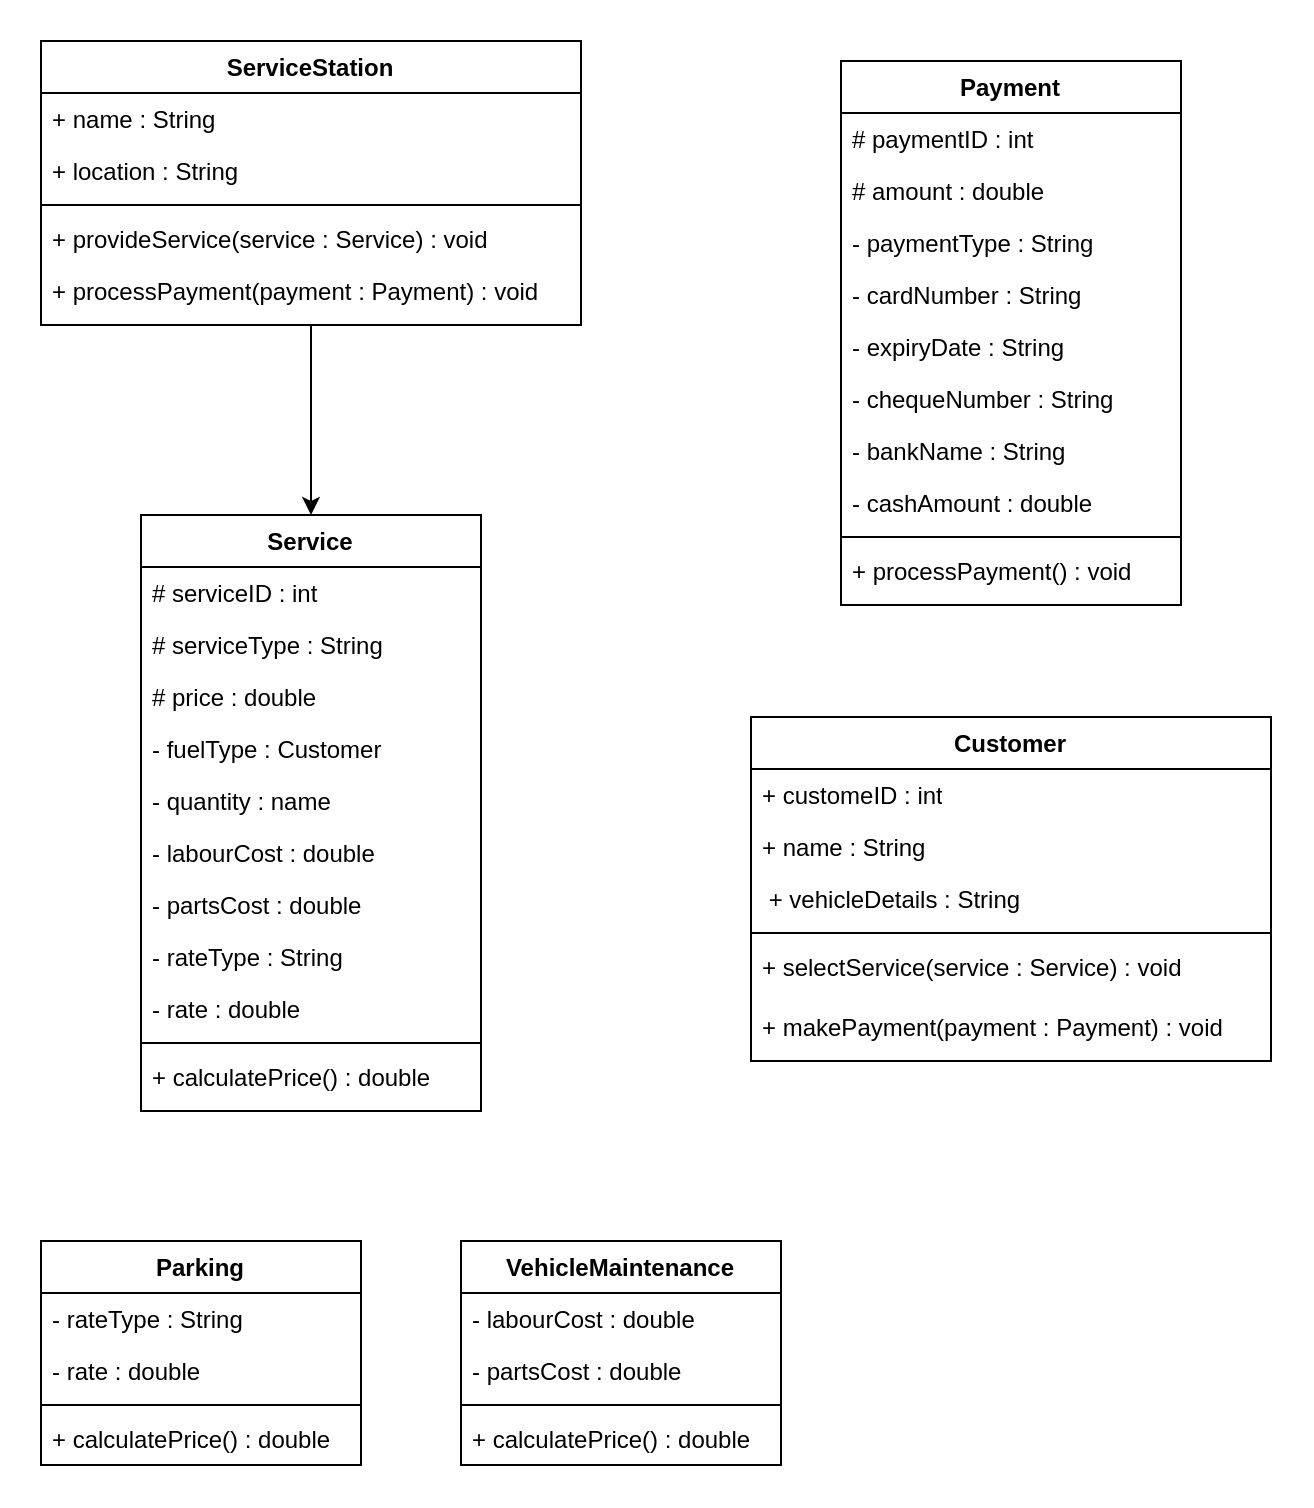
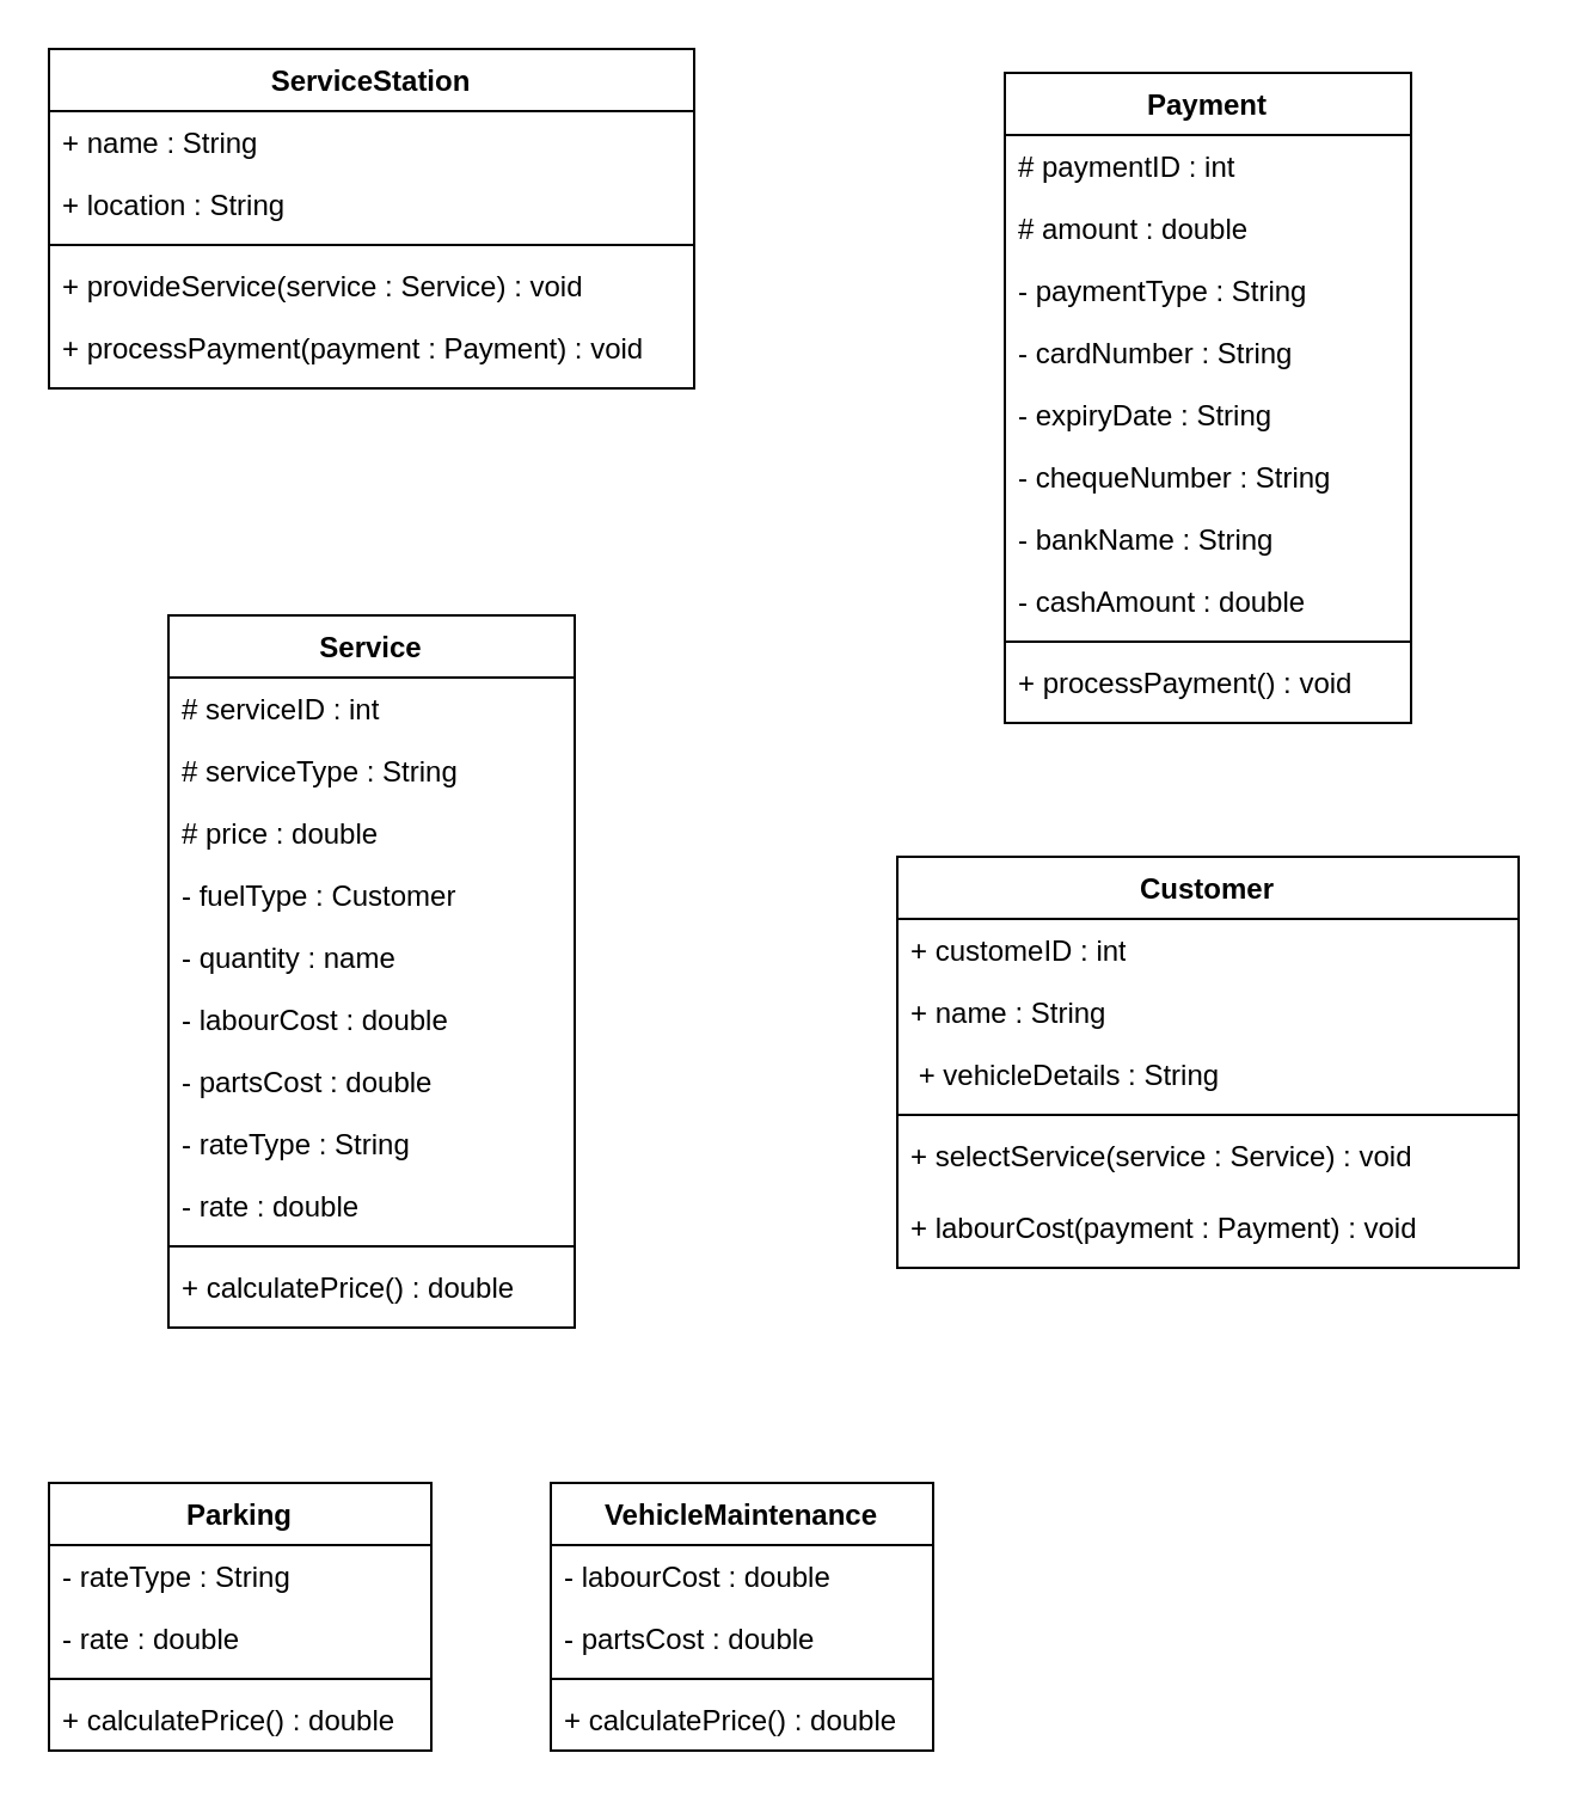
  <mxCell id="0" />
  <mxCell id="1" parent="0" />
  <mxCell id="2" value="ServiceStation" style="swimlane;fontStyle=1;align=center;verticalAlign=top;childLayout=stackLayout;horizontal=1;startSize=26;horizontalStack=0;resizeParent=1;resizeParentMax=0;resizeLast=0;collapsible=1;marginBottom=0;whiteSpace=wrap;html=1;" parent="1" vertex="1"><mxGeometry x="20" y="20" width="270" height="142" as="geometry"><mxRectangle x="40" y="40" width="120" height="30" as="alternateBounds" /></mxGeometry></mxCell>
  <mxCell id="3" value="+ name : String" style="text;strokeColor=none;fillColor=none;align=left;verticalAlign=top;spacingLeft=4;spacingRight=4;overflow=hidden;rotatable=0;points=[[0,0.5],[1,0.5]];portConstraint=eastwest;whiteSpace=wrap;html=1;" parent="2" vertex="1"><mxGeometry y="26" width="270" height="26" as="geometry" /></mxCell>
  <mxCell id="4" value="+ location : String" style="text;strokeColor=none;fillColor=none;align=left;verticalAlign=top;spacingLeft=4;spacingRight=4;overflow=hidden;rotatable=0;points=[[0,0.5],[1,0.5]];portConstraint=eastwest;whiteSpace=wrap;html=1;" parent="2" vertex="1"><mxGeometry y="52" width="270" height="26" as="geometry" /></mxCell>
  <mxCell id="5" value="" style="line;strokeWidth=1;fillColor=none;align=left;verticalAlign=middle;spacingTop=-1;spacingLeft=3;spacingRight=3;rotatable=0;labelPosition=right;points=[];portConstraint=eastwest;strokeColor=inherit;" parent="2" vertex="1"><mxGeometry y="78" width="270" height="8" as="geometry" /></mxCell>
  <mxCell id="6" value="+ provideService(service : Service) : void" style="text;strokeColor=none;fillColor=none;align=left;verticalAlign=top;spacingLeft=4;spacingRight=4;overflow=hidden;rotatable=0;points=[[0,0.5],[1,0.5]];portConstraint=eastwest;whiteSpace=wrap;html=1;" parent="2" vertex="1"><mxGeometry y="86" width="270" height="26" as="geometry" /></mxCell>
  <mxCell id="7" value="+ processPayment(payment : Payment) : void" style="text;strokeColor=none;fillColor=none;align=left;verticalAlign=top;spacingLeft=4;spacingRight=4;overflow=hidden;rotatable=0;points=[[0,0.5],[1,0.5]];portConstraint=eastwest;whiteSpace=wrap;html=1;" parent="2" vertex="1"><mxGeometry y="112" width="270" height="30" as="geometry" /></mxCell>
- <mxCell id="8" style="edgeStyle=orthogonalEdgeStyle;rounded=0;orthogonalLoop=1;jettySize=auto;html=1;entryX=0.5;entryY=0;entryDx=0;entryDy=0;" edge="1" parent="1" source="2" target="9"><mxGeometry relative="1" as="geometry" /></mxCell>
  <mxCell id="9" value="Service" style="swimlane;fontStyle=1;align=center;verticalAlign=top;childLayout=stackLayout;horizontal=1;startSize=26;horizontalStack=0;resizeParent=1;resizeParentMax=0;resizeLast=0;collapsible=1;marginBottom=0;whiteSpace=wrap;html=1;" parent="1" vertex="1"><mxGeometry x="70" y="257" width="170" height="298" as="geometry" /></mxCell>
  <mxCell id="10" value="# serviceID : int" style="text;strokeColor=none;fillColor=none;align=left;verticalAlign=top;spacingLeft=4;spacingRight=4;overflow=hidden;rotatable=0;points=[[0,0.5],[1,0.5]];portConstraint=eastwest;whiteSpace=wrap;html=1;" parent="9" vertex="1"><mxGeometry y="26" width="170" height="26" as="geometry" /></mxCell>
  <mxCell id="11" value="# serviceType : String" style="text;strokeColor=none;fillColor=none;align=left;verticalAlign=top;spacingLeft=4;spacingRight=4;overflow=hidden;rotatable=0;points=[[0,0.5],[1,0.5]];portConstraint=eastwest;whiteSpace=wrap;html=1;" parent="9" vertex="1"><mxGeometry y="52" width="170" height="26" as="geometry" /></mxCell>
  <mxCell id="12" value="# price : double" style="text;strokeColor=none;fillColor=none;align=left;verticalAlign=top;spacingLeft=4;spacingRight=4;overflow=hidden;rotatable=0;points=[[0,0.5],[1,0.5]];portConstraint=eastwest;whiteSpace=wrap;html=1;" parent="9" vertex="1"><mxGeometry y="78" width="170" height="26" as="geometry" /></mxCell>
  <mxCell id="13" value="- fuelType : Customer" style="text;strokeColor=none;fillColor=none;align=left;verticalAlign=top;spacingLeft=4;spacingRight=4;overflow=hidden;rotatable=0;points=[[0,0.5],[1,0.5]];portConstraint=eastwest;whiteSpace=wrap;html=1;" parent="9" vertex="1"><mxGeometry y="104" width="170" height="26" as="geometry" /></mxCell>
  <mxCell id="14" value="- quantity : name" style="text;strokeColor=none;fillColor=none;align=left;verticalAlign=top;spacingLeft=4;spacingRight=4;overflow=hidden;rotatable=0;points=[[0,0.5],[1,0.5]];portConstraint=eastwest;whiteSpace=wrap;html=1;" parent="9" vertex="1"><mxGeometry y="130" width="170" height="26" as="geometry" /></mxCell>
  <mxCell id="15" value="- labourCost : double" style="text;strokeColor=none;fillColor=none;align=left;verticalAlign=top;spacingLeft=4;spacingRight=4;overflow=hidden;rotatable=0;points=[[0,0.5],[1,0.5]];portConstraint=eastwest;whiteSpace=wrap;html=1;" parent="9" vertex="1"><mxGeometry y="156" width="170" height="26" as="geometry" /></mxCell>
  <mxCell id="16" value="- partsCost : double" style="text;strokeColor=none;fillColor=none;align=left;verticalAlign=top;spacingLeft=4;spacingRight=4;overflow=hidden;rotatable=0;points=[[0,0.5],[1,0.5]];portConstraint=eastwest;whiteSpace=wrap;html=1;" parent="9" vertex="1"><mxGeometry y="182" width="170" height="26" as="geometry" /></mxCell>
  <mxCell id="17" value="- rateType : String" style="text;strokeColor=none;fillColor=none;align=left;verticalAlign=top;spacingLeft=4;spacingRight=4;overflow=hidden;rotatable=0;points=[[0,0.5],[1,0.5]];portConstraint=eastwest;whiteSpace=wrap;html=1;" parent="9" vertex="1"><mxGeometry y="208" width="170" height="26" as="geometry" /></mxCell>
  <mxCell id="18" value="- rate : double" style="text;strokeColor=none;fillColor=none;align=left;verticalAlign=top;spacingLeft=4;spacingRight=4;overflow=hidden;rotatable=0;points=[[0,0.5],[1,0.5]];portConstraint=eastwest;whiteSpace=wrap;html=1;" parent="9" vertex="1"><mxGeometry y="234" width="170" height="26" as="geometry" /></mxCell>
  <mxCell id="19" value="" style="line;strokeWidth=1;fillColor=none;align=left;verticalAlign=middle;spacingTop=-1;spacingLeft=3;spacingRight=3;rotatable=0;labelPosition=right;points=[];portConstraint=eastwest;strokeColor=inherit;" parent="9" vertex="1"><mxGeometry y="260" width="170" height="8" as="geometry" /></mxCell>
  <mxCell id="20" value="+ calculatePrice() : double" style="text;strokeColor=none;fillColor=none;align=left;verticalAlign=top;spacingLeft=4;spacingRight=4;overflow=hidden;rotatable=0;points=[[0,0.5],[1,0.5]];portConstraint=eastwest;whiteSpace=wrap;html=1;" parent="9" vertex="1"><mxGeometry y="268" width="170" height="30" as="geometry" /></mxCell>
  <mxCell id="21" value="VehicleMaintenance" style="swimlane;fontStyle=1;align=center;verticalAlign=top;childLayout=stackLayout;horizontal=1;startSize=26;horizontalStack=0;resizeParent=1;resizeParentMax=0;resizeLast=0;collapsible=1;marginBottom=0;whiteSpace=wrap;html=1;" parent="1" vertex="1"><mxGeometry x="230" y="620" width="160" height="112" as="geometry" /></mxCell>
  <mxCell id="22" value="- labourCost : double" style="text;strokeColor=none;fillColor=none;align=left;verticalAlign=top;spacingLeft=4;spacingRight=4;overflow=hidden;rotatable=0;points=[[0,0.5],[1,0.5]];portConstraint=eastwest;whiteSpace=wrap;html=1;" parent="21" vertex="1"><mxGeometry y="26" width="160" height="26" as="geometry" /></mxCell>
  <mxCell id="23" value="- partsCost : double" style="text;strokeColor=none;fillColor=none;align=left;verticalAlign=top;spacingLeft=4;spacingRight=4;overflow=hidden;rotatable=0;points=[[0,0.5],[1,0.5]];portConstraint=eastwest;whiteSpace=wrap;html=1;" parent="21" vertex="1"><mxGeometry y="52" width="160" height="26" as="geometry" /></mxCell>
  <mxCell id="24" value="" style="line;strokeWidth=1;fillColor=none;align=left;verticalAlign=middle;spacingTop=-1;spacingLeft=3;spacingRight=3;rotatable=0;labelPosition=right;points=[];portConstraint=eastwest;strokeColor=inherit;" parent="21" vertex="1"><mxGeometry y="78" width="160" height="8" as="geometry" /></mxCell>
  <mxCell id="25" value="+ calculatePrice() : double" style="text;strokeColor=none;fillColor=none;align=left;verticalAlign=top;spacingLeft=4;spacingRight=4;overflow=hidden;rotatable=0;points=[[0,0.5],[1,0.5]];portConstraint=eastwest;whiteSpace=wrap;html=1;" parent="21" vertex="1"><mxGeometry y="86" width="160" height="26" as="geometry" /></mxCell>
  <mxCell id="26" value="Parking" style="swimlane;fontStyle=1;align=center;verticalAlign=top;childLayout=stackLayout;horizontal=1;startSize=26;horizontalStack=0;resizeParent=1;resizeParentMax=0;resizeLast=0;collapsible=1;marginBottom=0;whiteSpace=wrap;html=1;" parent="1" vertex="1"><mxGeometry x="20" y="620" width="160" height="112" as="geometry" /></mxCell>
  <mxCell id="27" value="- rateType : String" style="text;strokeColor=none;fillColor=none;align=left;verticalAlign=top;spacingLeft=4;spacingRight=4;overflow=hidden;rotatable=0;points=[[0,0.5],[1,0.5]];portConstraint=eastwest;whiteSpace=wrap;html=1;" parent="26" vertex="1"><mxGeometry y="26" width="160" height="26" as="geometry" /></mxCell>
  <mxCell id="28" value="- rate : double" style="text;strokeColor=none;fillColor=none;align=left;verticalAlign=top;spacingLeft=4;spacingRight=4;overflow=hidden;rotatable=0;points=[[0,0.5],[1,0.5]];portConstraint=eastwest;whiteSpace=wrap;html=1;" parent="26" vertex="1"><mxGeometry y="52" width="160" height="26" as="geometry" /></mxCell>
  <mxCell id="29" value="" style="line;strokeWidth=1;fillColor=none;align=left;verticalAlign=middle;spacingTop=-1;spacingLeft=3;spacingRight=3;rotatable=0;labelPosition=right;points=[];portConstraint=eastwest;strokeColor=inherit;" parent="26" vertex="1"><mxGeometry y="78" width="160" height="8" as="geometry" /></mxCell>
  <mxCell id="30" value="+ calculatePrice() : double" style="text;strokeColor=none;fillColor=none;align=left;verticalAlign=top;spacingLeft=4;spacingRight=4;overflow=hidden;rotatable=0;points=[[0,0.5],[1,0.5]];portConstraint=eastwest;whiteSpace=wrap;html=1;" parent="26" vertex="1"><mxGeometry y="86" width="160" height="26" as="geometry" /></mxCell>
  <mxCell id="31" value="Customer" style="swimlane;fontStyle=1;align=center;verticalAlign=top;childLayout=stackLayout;horizontal=1;startSize=26;horizontalStack=0;resizeParent=1;resizeParentMax=0;resizeLast=0;collapsible=1;marginBottom=0;whiteSpace=wrap;html=1;" vertex="1" parent="1"><mxGeometry x="375" y="358" width="260" height="172" as="geometry" /></mxCell>
  <mxCell id="32" value="+ customeID : int" style="text;strokeColor=none;fillColor=none;align=left;verticalAlign=top;spacingLeft=4;spacingRight=4;overflow=hidden;rotatable=0;points=[[0,0.5],[1,0.5]];portConstraint=eastwest;whiteSpace=wrap;html=1;" vertex="1" parent="31"><mxGeometry y="26" width="260" height="26" as="geometry" /></mxCell>
  <mxCell id="33" value="+ name : String" style="text;strokeColor=none;fillColor=none;align=left;verticalAlign=top;spacingLeft=4;spacingRight=4;overflow=hidden;rotatable=0;points=[[0,0.5],[1,0.5]];portConstraint=eastwest;whiteSpace=wrap;html=1;" vertex="1" parent="31"><mxGeometry y="52" width="260" height="26" as="geometry" /></mxCell>
  <mxCell id="34" value="&amp;nbsp;+ vehicleDetails : String" style="text;strokeColor=none;fillColor=none;align=left;verticalAlign=top;spacingLeft=4;spacingRight=4;overflow=hidden;rotatable=0;points=[[0,0.5],[1,0.5]];portConstraint=eastwest;whiteSpace=wrap;html=1;" vertex="1" parent="31"><mxGeometry y="78" width="260" height="26" as="geometry" /></mxCell>
  <mxCell id="35" value="" style="line;strokeWidth=1;fillColor=none;align=left;verticalAlign=middle;spacingTop=-1;spacingLeft=3;spacingRight=3;rotatable=0;labelPosition=right;points=[];portConstraint=eastwest;strokeColor=inherit;" vertex="1" parent="31"><mxGeometry y="104" width="260" height="8" as="geometry" /></mxCell>
  <mxCell id="36" value="+ selectService(service : Service) : void&amp;nbsp;" style="text;strokeColor=none;fillColor=none;align=left;verticalAlign=top;spacingLeft=4;spacingRight=4;overflow=hidden;rotatable=0;points=[[0,0.5],[1,0.5]];portConstraint=eastwest;whiteSpace=wrap;html=1;" vertex="1" parent="31"><mxGeometry y="112" width="260" height="30" as="geometry" /></mxCell>
- <mxCell id="37" value="+ makePayment(payment : Payment) : void" style="text;strokeColor=none;fillColor=none;align=left;verticalAlign=top;spacingLeft=4;spacingRight=4;overflow=hidden;rotatable=0;points=[[0,0.5],[1,0.5]];portConstraint=eastwest;whiteSpace=wrap;html=1;" vertex="1" parent="31"><mxGeometry y="142" width="260" height="30" as="geometry" /></mxCell>
+ <mxCell id="37" value="+ labourCost(payment : Payment) : void" style="text;strokeColor=none;fillColor=none;align=left;verticalAlign=top;spacingLeft=4;spacingRight=4;overflow=hidden;rotatable=0;points=[[0,0.5],[1,0.5]];portConstraint=eastwest;whiteSpace=wrap;html=1;" vertex="1" parent="31"><mxGeometry y="142" width="260" height="30" as="geometry" /></mxCell>
  <mxCell id="38" value="Payment" style="swimlane;fontStyle=1;align=center;verticalAlign=top;childLayout=stackLayout;horizontal=1;startSize=26;horizontalStack=0;resizeParent=1;resizeParentMax=0;resizeLast=0;collapsible=1;marginBottom=0;whiteSpace=wrap;html=1;" vertex="1" parent="1"><mxGeometry x="420" y="30" width="170" height="272" as="geometry" /></mxCell>
  <mxCell id="39" value="# paymentID : int" style="text;strokeColor=none;fillColor=none;align=left;verticalAlign=top;spacingLeft=4;spacingRight=4;overflow=hidden;rotatable=0;points=[[0,0.5],[1,0.5]];portConstraint=eastwest;whiteSpace=wrap;html=1;" vertex="1" parent="38"><mxGeometry y="26" width="170" height="26" as="geometry" /></mxCell>
  <mxCell id="40" value="# amount : double" style="text;strokeColor=none;fillColor=none;align=left;verticalAlign=top;spacingLeft=4;spacingRight=4;overflow=hidden;rotatable=0;points=[[0,0.5],[1,0.5]];portConstraint=eastwest;whiteSpace=wrap;html=1;" vertex="1" parent="38"><mxGeometry y="52" width="170" height="26" as="geometry" /></mxCell>
  <mxCell id="41" value="- paymentType : String" style="text;strokeColor=none;fillColor=none;align=left;verticalAlign=top;spacingLeft=4;spacingRight=4;overflow=hidden;rotatable=0;points=[[0,0.5],[1,0.5]];portConstraint=eastwest;whiteSpace=wrap;html=1;" vertex="1" parent="38"><mxGeometry y="78" width="170" height="26" as="geometry" /></mxCell>
  <mxCell id="42" value="- cardNumber : String" style="text;strokeColor=none;fillColor=none;align=left;verticalAlign=top;spacingLeft=4;spacingRight=4;overflow=hidden;rotatable=0;points=[[0,0.5],[1,0.5]];portConstraint=eastwest;whiteSpace=wrap;html=1;" vertex="1" parent="38"><mxGeometry y="104" width="170" height="26" as="geometry" /></mxCell>
  <mxCell id="43" value="- expiryDate : String" style="text;strokeColor=none;fillColor=none;align=left;verticalAlign=top;spacingLeft=4;spacingRight=4;overflow=hidden;rotatable=0;points=[[0,0.5],[1,0.5]];portConstraint=eastwest;whiteSpace=wrap;html=1;" vertex="1" parent="38"><mxGeometry y="130" width="170" height="26" as="geometry" /></mxCell>
  <mxCell id="44" value="- chequeNumber : String" style="text;strokeColor=none;fillColor=none;align=left;verticalAlign=top;spacingLeft=4;spacingRight=4;overflow=hidden;rotatable=0;points=[[0,0.5],[1,0.5]];portConstraint=eastwest;whiteSpace=wrap;html=1;" vertex="1" parent="38"><mxGeometry y="156" width="170" height="26" as="geometry" /></mxCell>
  <mxCell id="45" value="- bankName : String" style="text;strokeColor=none;fillColor=none;align=left;verticalAlign=top;spacingLeft=4;spacingRight=4;overflow=hidden;rotatable=0;points=[[0,0.5],[1,0.5]];portConstraint=eastwest;whiteSpace=wrap;html=1;" vertex="1" parent="38"><mxGeometry y="182" width="170" height="26" as="geometry" /></mxCell>
  <mxCell id="46" value="- cashAmount : double" style="text;strokeColor=none;fillColor=none;align=left;verticalAlign=top;spacingLeft=4;spacingRight=4;overflow=hidden;rotatable=0;points=[[0,0.5],[1,0.5]];portConstraint=eastwest;whiteSpace=wrap;html=1;" vertex="1" parent="38"><mxGeometry y="208" width="170" height="26" as="geometry" /></mxCell>
  <mxCell id="47" value="" style="line;strokeWidth=1;fillColor=none;align=left;verticalAlign=middle;spacingTop=-1;spacingLeft=3;spacingRight=3;rotatable=0;labelPosition=right;points=[];portConstraint=eastwest;strokeColor=inherit;" vertex="1" parent="38"><mxGeometry y="234" width="170" height="8" as="geometry" /></mxCell>
  <mxCell id="48" value="+ processPayment() : void&amp;nbsp;" style="text;strokeColor=none;fillColor=none;align=left;verticalAlign=top;spacingLeft=4;spacingRight=4;overflow=hidden;rotatable=0;points=[[0,0.5],[1,0.5]];portConstraint=eastwest;whiteSpace=wrap;html=1;" vertex="1" parent="38"><mxGeometry y="242" width="170" height="30" as="geometry" /></mxCell>
